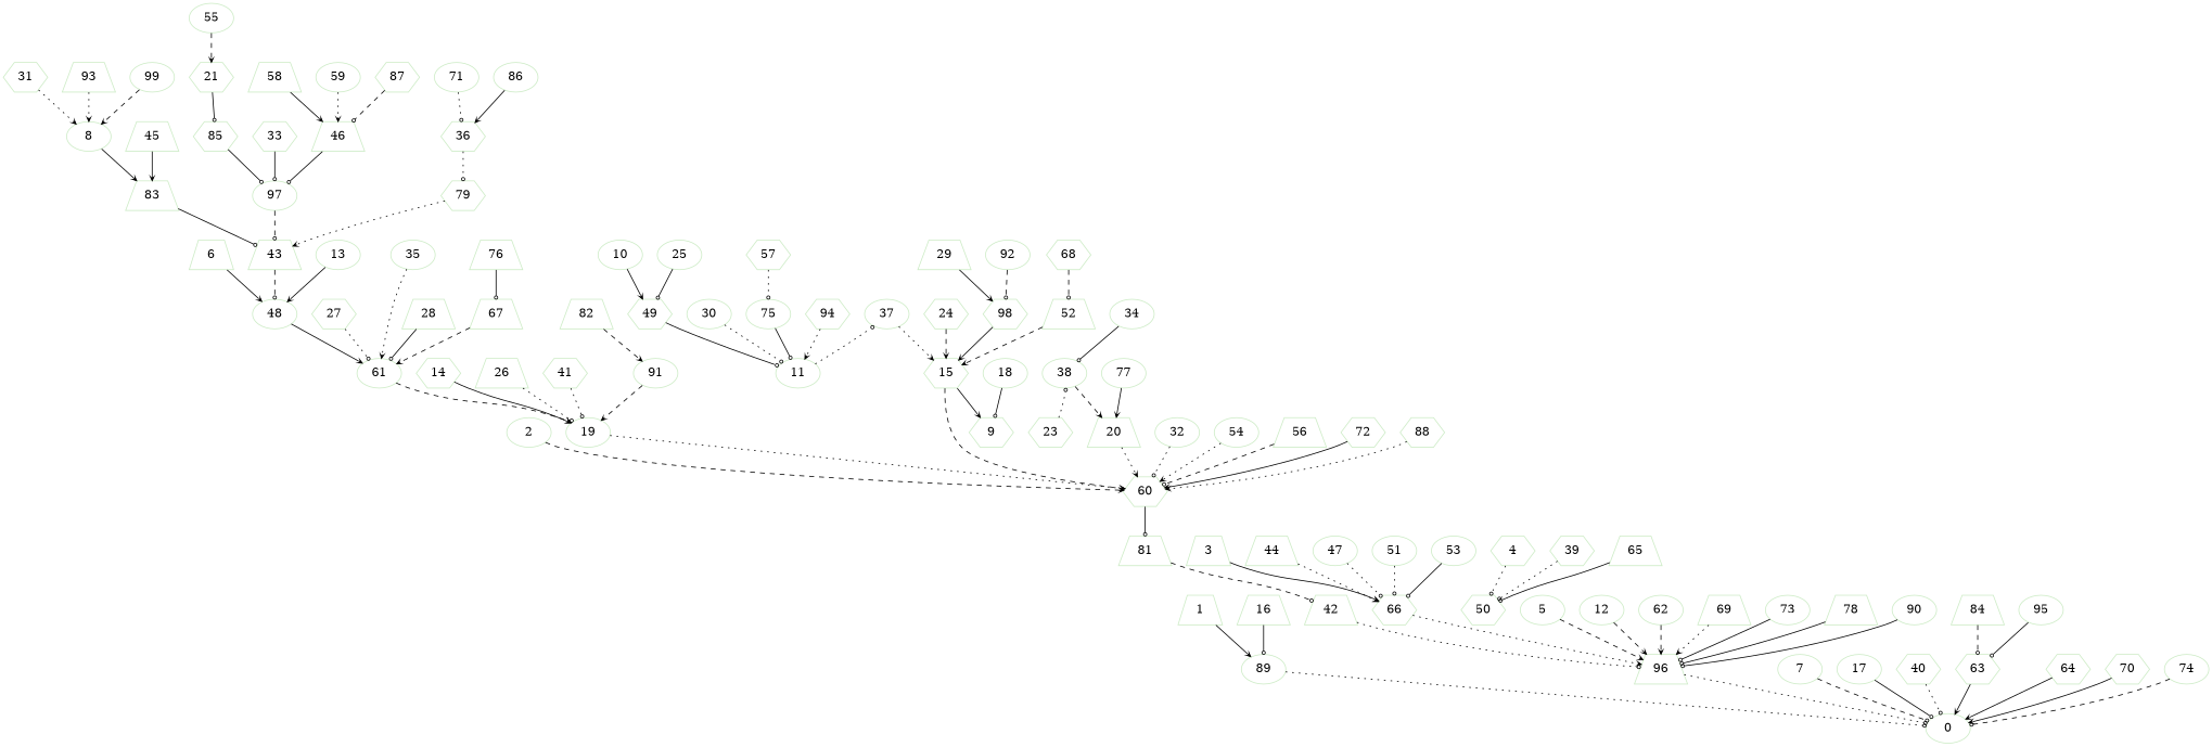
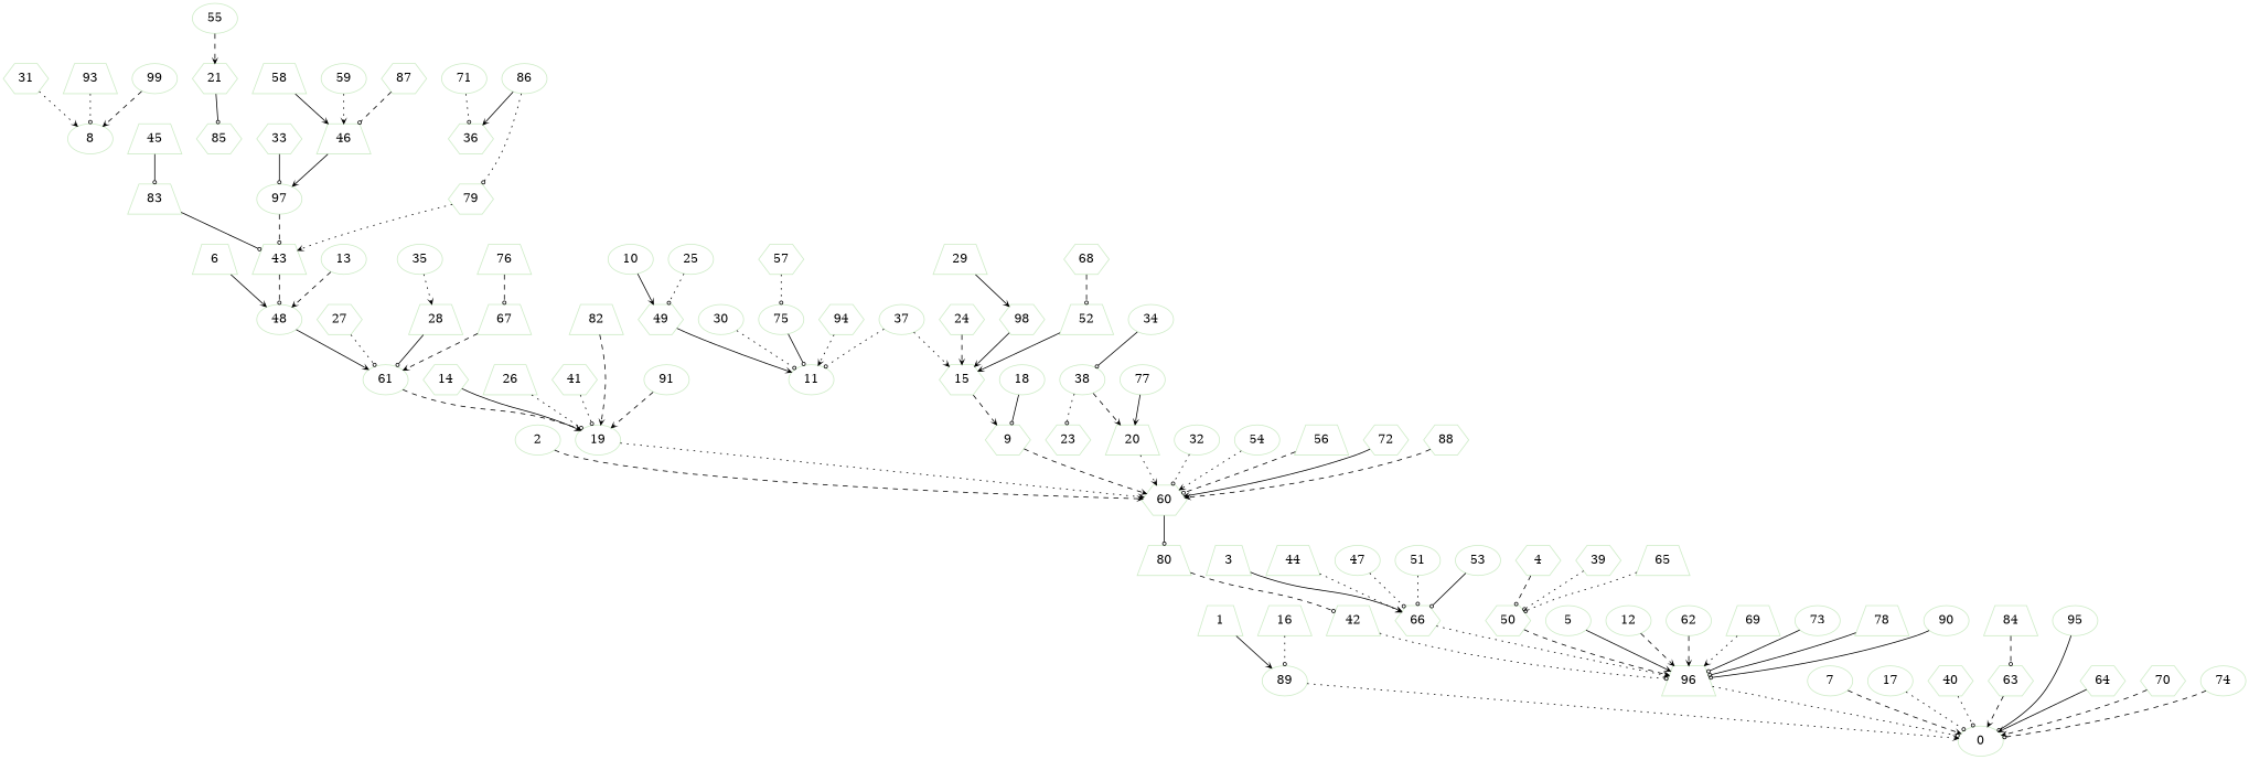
  digraph {
    fontsize=12
    node [color="/pastel16/3" penwidth=1 shape=ellipse]
    edge [arrowhead=odot arrowsize=0.5 color=black fontsize=10 style=solid]
    n1 [label=0]
    n2 [label=1 shape=trapezium]
    n3 [label=89]
    n4 [label=2]
    n5 [label=60 shape=hexagon]
-   n6 [label=81 shape=trapezium]
+   n6 [label=80 shape=trapezium]
    n7 [label=42 shape=trapezium]
    n8 [label=3 shape=trapezium]
    n9 [label=66 shape=hexagon]
    n10 [label=96 shape=trapezium]
    n11 [label=4 shape=hexagon]
    n12 [label=50 shape=hexagon]
    n13 [label=5]
    n14 [label=6 shape=trapezium]
    n15 [label=48]
    n16 [label=61]
    n17 [label=19]
    n18 [label=7]
    n19 [label=8]
    n20 [label=83 shape=trapezium]
    n21 [label=43 shape=trapezium]
    n22 [label=9 shape=hexagon]
    n23 [label=10]
    n24 [label=49 shape=hexagon]
    n25 [label=11]
    n26 [label=37]
    n27 [label=15 shape=hexagon]
    n28 [label=12]
    n29 [label=13]
    n30 [label=14 shape=hexagon]
    n31 [label=16 shape=trapezium]
    n32 [label=17]
    n33 [label=18]
    n34 [label=20 shape=trapezium]
    n35 [label=21 shape=hexagon]
    n36 [label=85 shape=hexagon]
    n37 [label=97]
    n38 [label=23 shape=hexagon]
    n39 [label=38]
    n40 [label=24 shape=hexagon]
    n41 [label=25]
    n42 [label=26 shape=trapezium]
    n43 [label=27 shape=hexagon]
    n44 [label=28 shape=trapezium]
    n45 [label=29 shape=trapezium]
    n46 [label=98 shape=hexagon]
    n47 [label=30]
    n48 [label=31 shape=hexagon]
    n49 [label=32]
    n50 [label=33 shape=hexagon]
    n51 [label=34]
    n52 [label=35]
    n53 [label=36 shape=hexagon]
    n54 [label=79 shape=hexagon]
    n55 [label=39 shape=hexagon]
    n56 [label=40 shape=hexagon]
    n57 [label=41 shape=hexagon]
    n58 [label=44 shape=trapezium]
    n59 [label=45 shape=trapezium]
    n60 [label=46 shape=trapezium]
    n61 [label=47]
    n62 [label=51]
    n63 [label=52 shape=trapezium]
    n64 [label=53]
    n65 [label=54]
    n66 [label=55]
    n67 [label=56 shape=trapezium]
    n68 [label=57 shape=hexagon]
    n69 [label=75]
    n70 [label=58 shape=trapezium]
    n71 [label=59]
    n72 [label=62]
    n73 [label=63 shape=hexagon]
    n74 [label=64 shape=hexagon]
    n75 [label=65 shape=trapezium]
    n76 [label=67 shape=trapezium]
    n77 [label=68 shape=hexagon]
    n78 [label=69 shape=trapezium]
    n79 [label=70 shape=hexagon]
    n80 [label=71]
    n81 [label=72 shape=hexagon]
    n82 [label=73]
    n83 [label=74]
    n84 [label=76 shape=trapezium]
    n85 [label=77]
    n86 [label=78 shape=trapezium]
    n87 [label=82 shape=trapezium]
    n88 [label=84 shape=trapezium]
    n89 [label=86]
    n90 [label=87 shape=hexagon]
    n91 [label=88 shape=hexagon]
    n92 [label=90]
    n93 [label=91]
-   n94 [label=92]
    n95 [label=93 shape=trapezium]
    n96 [label=94 shape=hexagon]
    n97 [label=95]
    n98 [label=99]
    n2 -> n3 [arrowhead=vee]
-   n3 -> n1 [style=dotted]
+   n3 -> n1 [arrowhead=vee style=dotted]
    n4 -> n5 [arrowhead=vee style=dashed]
    n5 -> n6
    n6 -> n7 [style=dashed]
    n7 -> n10 [style=dotted]
    n8 -> n9 [arrowhead=vee]
    n9 -> n10 [arrowhead=vee style=dotted]
    n10 -> n1 [style=dotted]
-   n11 -> n12 [style=dotted]
-   n13 -> n10 [arrowhead=vee style=dashed]
+   n11 -> n12 [style=dashed]
+   n12 -> n10 [arrowhead=vee style=dashed]
+   n13 -> n10 [arrowhead=vee]
    n14 -> n15 [arrowhead=vee]
    n15 -> n16 [arrowhead=vee]
    n16 -> n17 [arrowhead=vee style=dashed]
    n17 -> n5 [arrowhead=vee style=dotted]
-   n18 -> n1 [style=dashed]
-   n19 -> n20 [arrowhead=vee]
+   n18 -> n1 [arrowhead=vee style=dashed]
    n20 -> n21
    n21 -> n15 [style=dashed]
-   n27 -> n5 [arrowhead=vee style=dashed]
+   n22 -> n5 [arrowhead=vee style=dashed]
    n23 -> n24 [arrowhead=vee]
-   n24 -> n25
-   n25 -> n26 [style=dotted]
+   n24 -> n25 [arrowhead=vee]
+   n26 -> n25 [style=dotted]
    n26 -> n27 [arrowhead=vee style=dotted]
-   n27 -> n22 [arrowhead=vee]
+   n27 -> n22 [arrowhead=vee style=dashed]
    n28 -> n10 [arrowhead=vee style=dashed]
-   n29 -> n15 [arrowhead=vee]
+   n29 -> n15 [arrowhead=vee style=dashed]
    n30 -> n17 [arrowhead=vee]
-   n31 -> n3
-   n32 -> n1
+   n31 -> n3 [style=dotted]
+   n32 -> n1 [style=dotted]
    n33 -> n22
    n34 -> n5 [arrowhead=vee style=dotted]
    n35 -> n36
-   n36 -> n37
    n37 -> n21 [style=dashed]
-   n38 -> n39 [style=dotted]
+   n39 -> n38 [style=dotted]
    n39 -> n34 [arrowhead=vee style=dashed]
    n40 -> n27 [arrowhead=vee style=dashed]
-   n41 -> n24
+   n41 -> n24 [style=dotted]
    n42 -> n17 [style=dotted]
    n43 -> n16 [style=dotted]
    n44 -> n16
    n45 -> n46 [arrowhead=vee]
    n46 -> n27 [arrowhead=vee]
    n47 -> n25 [style=dotted]
    n48 -> n19 [arrowhead=vee style=dotted]
    n49 -> n5 [style=dotted]
    n50 -> n37
    n51 -> n39
-   n52 -> n16 [arrowhead=vee style=dotted]
-   n53 -> n54 [style=dotted]
+   n52 -> n44 [arrowhead=vee style=dotted]
+   n89 -> n54 [style=dotted]
    n54 -> n21 [arrowhead=vee style=dotted]
    n55 -> n12 [style=dotted]
    n56 -> n1 [style=dotted]
    n57 -> n17 [style=dotted]
    n58 -> n9 [arrowhead=vee style=dotted]
-   n59 -> n20 [arrowhead=vee]
-   n60 -> n37
+   n59 -> n20
+   n60 -> n37 [arrowhead=vee]
    n61 -> n9 [style=dotted]
    n62 -> n9 [style=dotted]
-   n63 -> n27 [arrowhead=vee style=dashed]
+   n63 -> n27 [arrowhead=vee]
    n64 -> n9
    n65 -> n5 [arrowhead=vee style=dotted]
    n66 -> n35 [arrowhead=vee style=dashed]
    n67 -> n5 [style=dashed]
    n68 -> n69 [style=dotted]
    n69 -> n25
    n70 -> n60 [arrowhead=vee]
    n71 -> n60 [arrowhead=vee style=dotted]
    n72 -> n10 [arrowhead=vee style=dashed]
-   n73 -> n1 [arrowhead=vee]
+   n73 -> n1 [arrowhead=vee style=dashed]
    n74 -> n1 [arrowhead=vee]
-   n75 -> n12
+   n75 -> n12 [style=dotted]
    n76 -> n16 [arrowhead=vee style=dashed]
    n77 -> n63 [style=dashed]
    n78 -> n10 [arrowhead=vee style=dotted]
-   n79 -> n1 [arrowhead=vee]
+   n79 -> n1 [arrowhead=vee style=dashed]
    n80 -> n53 [style=dotted]
    n81 -> n5 [arrowhead=vee]
    n82 -> n10
    n83 -> n1 [style=dashed]
-   n84 -> n76
+   n84 -> n76 [style=dashed]
    n85 -> n34 [arrowhead=vee]
    n86 -> n10
-   n87 -> n93 [arrowhead=vee style=dashed]
+   n87 -> n17 [arrowhead=vee style=dashed]
    n88 -> n73 [style=dashed]
    n89 -> n53 [arrowhead=vee]
    n90 -> n60 [style=dashed]
-   n91 -> n5 [arrowhead=vee style=dotted]
+   n91 -> n5 [arrowhead=vee style=dashed]
    n92 -> n10
    n93 -> n17 [arrowhead=vee style=dashed]
-   n94 -> n46 [style=dashed]
-   n95 -> n19 [arrowhead=vee style=dotted]
+   n95 -> n19 [style=dotted]
    n96 -> n25 [arrowhead=vee style=dotted]
-   n97 -> n73
+   n97 -> n1
    n98 -> n19 [arrowhead=vee style=dashed]
  }
